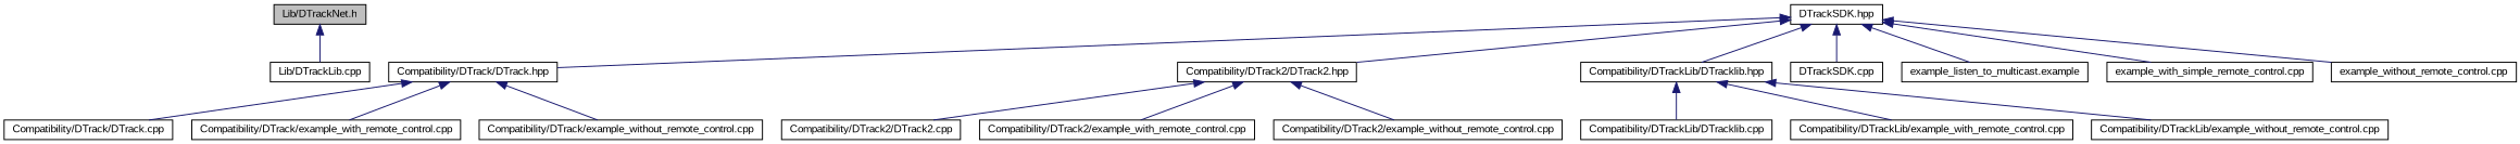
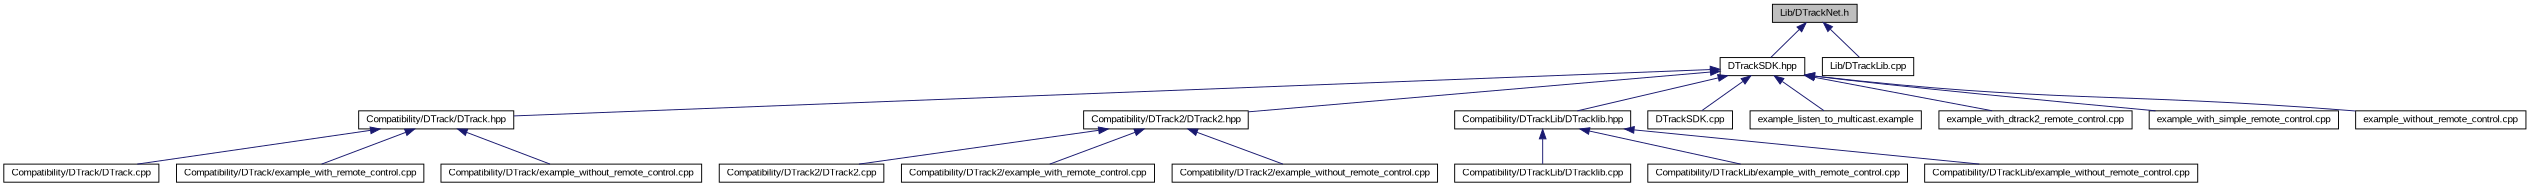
  digraph {
    fontname="Liberation Sans"
    node [color=black fillcolor=white fontname="Liberation Sans" fontsize=10 shape=record style=filled]
    edge [color=midnightblue dir=back fontname="Liberation Sans" fontsize=10 labelfontname=FreeSans labelfontsize=10 style=solid]
    n1 [fillcolor=grey75 fontcolor=black height=0.2 label="Lib/DTrackNet.h" width=0.4]
    n2 [height=0.2 label="DTrackSDK.hpp" width=0.4]
    n3 [height=0.2 label="Lib/DTrackLib.cpp" width=0.4]
    n4 [height=0.2 label="Compatibility/DTrack/DTrack.hpp" width=0.4]
    n5 [height=0.2 label="Compatibility/DTrack2/DTrack2.hpp" width=0.4]
    n6 [height=0.2 label="Compatibility/DTrackLib/DTracklib.hpp" width=0.4]
    n7 [height=0.2 label="DTrackSDK.cpp" width=0.4]
    n8 [height=0.2 label="example_listen_to_multicast.example" width=0.4]
+   n9 [height=0.2 label="example_with_dtrack2_remote_control.cpp" width=0.4]
    n10 [height=0.2 label="example_with_simple_remote_control.cpp" width=0.4]
    n11 [height=0.2 label="example_without_remote_control.cpp" width=0.4]
    n12 [height=0.2 label="Compatibility/DTrack/DTrack.cpp" width=0.4]
    n13 [height=0.2 label="Compatibility/DTrack/example_with_remote_control.cpp" width=0.4]
    n14 [height=0.2 label="Compatibility/DTrack/example_without_remote_control.cpp" width=0.4]
    n15 [height=0.2 label="Compatibility/DTrack2/DTrack2.cpp" width=0.4]
    n16 [height=0.2 label="Compatibility/DTrack2/example_with_remote_control.cpp" width=0.4]
    n17 [height=0.2 label="Compatibility/DTrack2/example_without_remote_control.cpp" width=0.4]
    n18 [height=0.2 label="Compatibility/DTrackLib/DTracklib.cpp" width=0.4]
    n19 [height=0.2 label="Compatibility/DTrackLib/example_with_remote_control.cpp" width=0.4]
    n20 [height=0.2 label="Compatibility/DTrackLib/example_without_remote_control.cpp" width=0.4]
+   n1 -> n2
    n1 -> n3
    n2 -> n4
    n2 -> n5
    n2 -> n6
    n2 -> n7
    n2 -> n8
+   n2 -> n9
    n2 -> n10
    n2 -> n11
    n4 -> n12
    n4 -> n13
    n4 -> n14
    n5 -> n15
    n5 -> n16
    n5 -> n17
    n6 -> n18
    n6 -> n19
    n6 -> n20
  }
